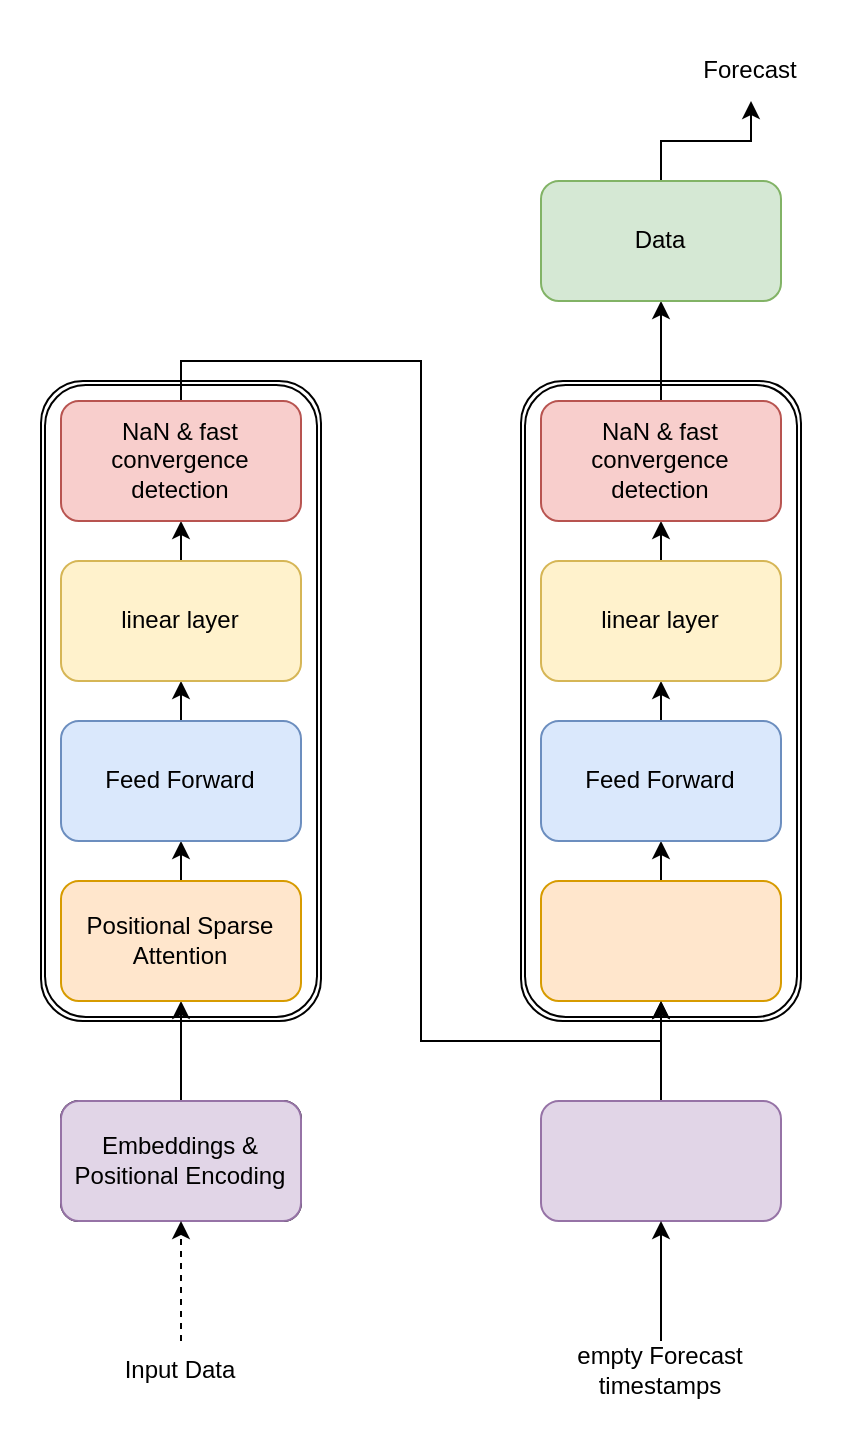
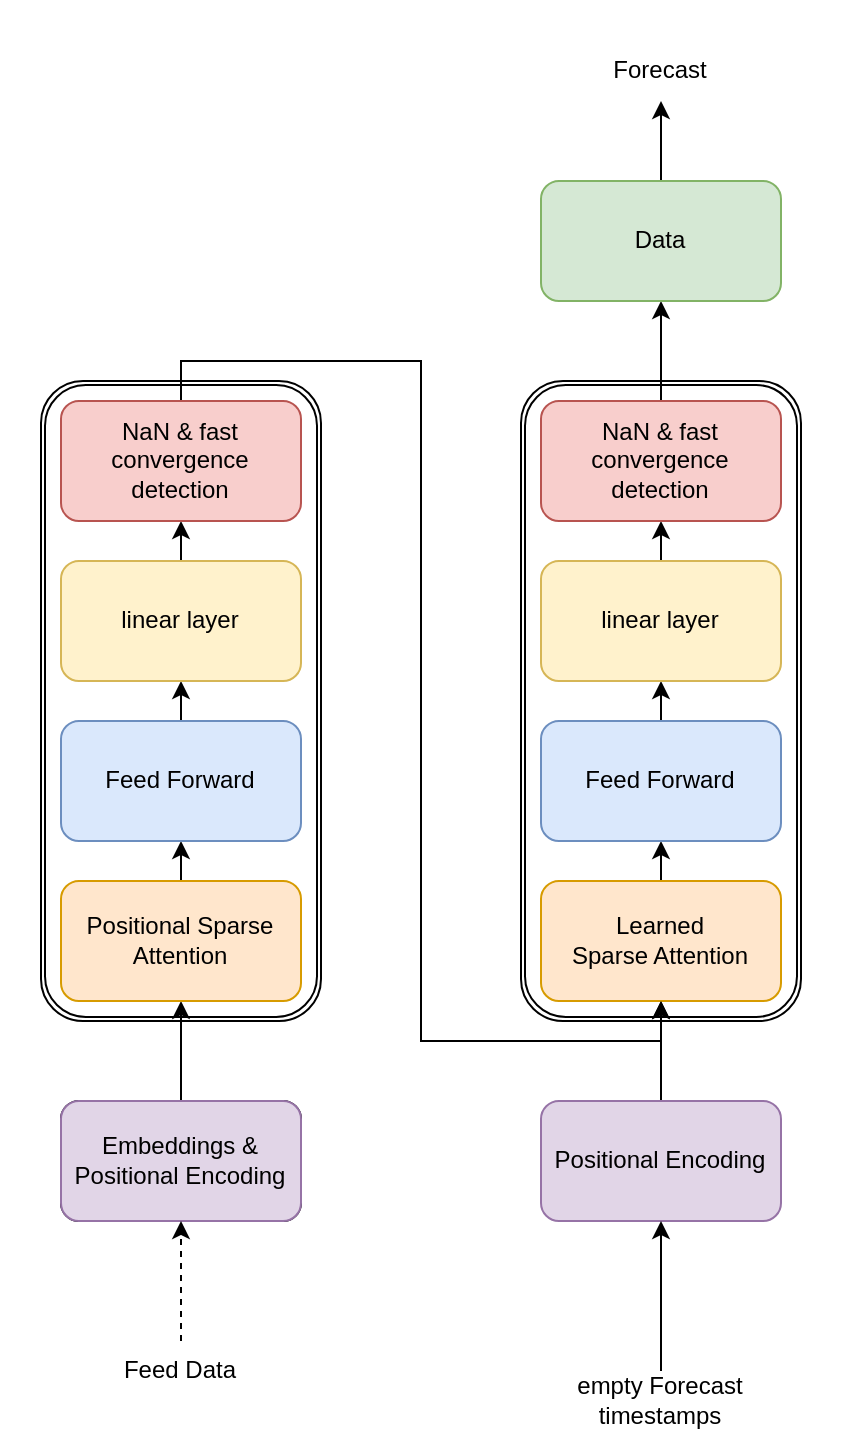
  <mxCell id="0" />
  <mxCell id="1" parent="0" />
  <mxCell id="2" value="" style="shape=ext;double=1;rounded=1;whiteSpace=wrap;html=1;" vertex="1" parent="1"><mxGeometry x="260" y="190" width="140" height="320" as="geometry" /></mxCell>
  <mxCell id="3" value="" style="shape=ext;double=1;rounded=1;whiteSpace=wrap;html=1;" vertex="1" parent="1"><mxGeometry x="20" y="190" width="140" height="320" as="geometry" /></mxCell>
  <mxCell id="4" value="" style="rounded=1;whiteSpace=wrap;html=1;" vertex="1" parent="1"><mxGeometry x="30" y="550" width="120" height="60" as="geometry" /></mxCell>
  <mxCell id="5" style="edgeStyle=orthogonalEdgeStyle;rounded=0;orthogonalLoop=1;jettySize=auto;html=1;exitX=0.5;exitY=0;exitDx=0;exitDy=0;entryX=0.5;entryY=1;entryDx=0;entryDy=0;" edge="1" parent="1" source="6" target="10"><mxGeometry relative="1" as="geometry" /></mxCell>
  <mxCell id="6" value="Embeddings &amp;amp; Positional Encoding" style="text;html=1;strokeColor=#9673a6;fillColor=#e1d5e7;align=center;verticalAlign=middle;whiteSpace=wrap;rounded=1;" vertex="1" parent="1"><mxGeometry x="30" y="550" width="120" height="60" as="geometry" /></mxCell>
  <mxCell id="7" style="edgeStyle=orthogonalEdgeStyle;rounded=0;orthogonalLoop=1;jettySize=auto;html=1;exitX=0.5;exitY=0;exitDx=0;exitDy=0;entryX=0.5;entryY=1;entryDx=0;entryDy=0;dashed=1;" edge="1" parent="1" source="8" target="6"><mxGeometry relative="1" as="geometry" /></mxCell>
- <mxCell id="8" value="Input Data" style="text;html=1;strokeColor=none;fillColor=none;align=center;verticalAlign=middle;whiteSpace=wrap;rounded=0;" vertex="1" parent="1"><mxGeometry x="60" y="670" width="60" height="30" as="geometry" /></mxCell>
+ <mxCell id="8" value="Feed Data" style="text;html=1;strokeColor=none;fillColor=none;align=center;verticalAlign=middle;whiteSpace=wrap;rounded=0;" vertex="1" parent="1"><mxGeometry x="60" y="670" width="60" height="30" as="geometry" /></mxCell>
  <mxCell id="9" style="edgeStyle=orthogonalEdgeStyle;rounded=0;orthogonalLoop=1;jettySize=auto;html=1;exitX=0.5;exitY=0;exitDx=0;exitDy=0;entryX=0.5;entryY=1;entryDx=0;entryDy=0;" edge="1" parent="1" source="10" target="12"><mxGeometry relative="1" as="geometry" /></mxCell>
  <mxCell id="10" value="" style="rounded=1;whiteSpace=wrap;html=1;fillColor=#ffe6cc;strokeColor=#d79b00;" vertex="1" parent="1"><mxGeometry x="30" y="440" width="120" height="60" as="geometry" /></mxCell>
  <mxCell id="11" style="edgeStyle=orthogonalEdgeStyle;rounded=0;orthogonalLoop=1;jettySize=auto;html=1;exitX=0.5;exitY=0;exitDx=0;exitDy=0;entryX=0.5;entryY=1;entryDx=0;entryDy=0;" edge="1" parent="1" source="12" target="14"><mxGeometry relative="1" as="geometry" /></mxCell>
  <mxCell id="12" value="" style="rounded=1;whiteSpace=wrap;html=1;fillColor=#dae8fc;strokeColor=#6c8ebf;" vertex="1" parent="1"><mxGeometry x="30" y="360" width="120" height="60" as="geometry" /></mxCell>
  <mxCell id="13" style="edgeStyle=orthogonalEdgeStyle;rounded=0;orthogonalLoop=1;jettySize=auto;html=1;exitX=0.5;exitY=0;exitDx=0;exitDy=0;entryX=0.5;entryY=1;entryDx=0;entryDy=0;" edge="1" parent="1" source="14" target="16"><mxGeometry relative="1" as="geometry" /></mxCell>
  <mxCell id="14" value="" style="rounded=1;whiteSpace=wrap;html=1;fillColor=#fff2cc;strokeColor=#d6b656;" vertex="1" parent="1"><mxGeometry x="30" y="280" width="120" height="60" as="geometry" /></mxCell>
  <mxCell id="15" style="edgeStyle=orthogonalEdgeStyle;rounded=0;orthogonalLoop=1;jettySize=auto;html=1;exitX=0.5;exitY=0;exitDx=0;exitDy=0;entryX=0.5;entryY=1;entryDx=0;entryDy=0;" edge="1" parent="1" source="16" target="22"><mxGeometry relative="1" as="geometry" /></mxCell>
  <mxCell id="16" value="" style="rounded=1;whiteSpace=wrap;html=1;fillColor=#f8cecc;strokeColor=#b85450;" vertex="1" parent="1"><mxGeometry x="30" y="200" width="120" height="60" as="geometry" /></mxCell>
  <mxCell id="17" value="Positional Sparse Attention" style="text;html=1;strokeColor=none;fillColor=none;align=center;verticalAlign=middle;whiteSpace=wrap;rounded=0;" vertex="1" parent="1"><mxGeometry x="40" y="455" width="100" height="30" as="geometry" /></mxCell>
  <mxCell id="18" value="Feed Forward" style="text;html=1;strokeColor=none;fillColor=none;align=center;verticalAlign=middle;whiteSpace=wrap;rounded=0;" vertex="1" parent="1"><mxGeometry x="40" y="375" width="100" height="30" as="geometry" /></mxCell>
  <mxCell id="19" value="linear layer" style="text;html=1;strokeColor=none;fillColor=none;align=center;verticalAlign=middle;whiteSpace=wrap;rounded=0;" vertex="1" parent="1"><mxGeometry x="40" y="295" width="100" height="30" as="geometry" /></mxCell>
  <mxCell id="20" value="NaN &amp;amp; fast convergence detection" style="text;html=1;strokeColor=none;fillColor=none;align=center;verticalAlign=middle;whiteSpace=wrap;rounded=0;" vertex="1" parent="1"><mxGeometry x="40" y="210" width="100" height="40" as="geometry" /></mxCell>
  <mxCell id="21" style="edgeStyle=orthogonalEdgeStyle;rounded=0;orthogonalLoop=1;jettySize=auto;html=1;exitX=0.5;exitY=0;exitDx=0;exitDy=0;entryX=0.5;entryY=1;entryDx=0;entryDy=0;" edge="1" parent="1" source="22" target="24"><mxGeometry relative="1" as="geometry" /></mxCell>
  <mxCell id="22" value="" style="rounded=1;whiteSpace=wrap;html=1;fillColor=#ffe6cc;strokeColor=#d79b00;" vertex="1" parent="1"><mxGeometry x="270" y="440" width="120" height="60" as="geometry" /></mxCell>
  <mxCell id="23" style="edgeStyle=orthogonalEdgeStyle;rounded=0;orthogonalLoop=1;jettySize=auto;html=1;exitX=0.5;exitY=0;exitDx=0;exitDy=0;entryX=0.5;entryY=1;entryDx=0;entryDy=0;" edge="1" parent="1" source="24" target="26"><mxGeometry relative="1" as="geometry" /></mxCell>
  <mxCell id="24" value="" style="rounded=1;whiteSpace=wrap;html=1;fillColor=#dae8fc;strokeColor=#6c8ebf;" vertex="1" parent="1"><mxGeometry x="270" y="360" width="120" height="60" as="geometry" /></mxCell>
  <mxCell id="25" style="edgeStyle=orthogonalEdgeStyle;rounded=0;orthogonalLoop=1;jettySize=auto;html=1;exitX=0.5;exitY=0;exitDx=0;exitDy=0;entryX=0.5;entryY=1;entryDx=0;entryDy=0;" edge="1" parent="1" source="26" target="28"><mxGeometry relative="1" as="geometry" /></mxCell>
  <mxCell id="26" value="" style="rounded=1;whiteSpace=wrap;html=1;fillColor=#fff2cc;strokeColor=#d6b656;" vertex="1" parent="1"><mxGeometry x="270" y="280" width="120" height="60" as="geometry" /></mxCell>
  <mxCell id="27" style="edgeStyle=orthogonalEdgeStyle;rounded=0;orthogonalLoop=1;jettySize=auto;html=1;exitX=0.5;exitY=0;exitDx=0;exitDy=0;entryX=0.5;entryY=1;entryDx=0;entryDy=0;" edge="1" parent="1" source="28" target="39"><mxGeometry relative="1" as="geometry" /></mxCell>
  <mxCell id="28" value="" style="rounded=1;whiteSpace=wrap;html=1;fillColor=#f8cecc;strokeColor=#b85450;" vertex="1" parent="1"><mxGeometry x="270" y="200" width="120" height="60" as="geometry" /></mxCell>
+ <mxCell id="29" value="&lt;div&gt;Learned&lt;/div&gt;&lt;div&gt;Sparse Attention&lt;/div&gt;" style="text;html=1;strokeColor=none;fillColor=none;align=center;verticalAlign=middle;whiteSpace=wrap;rounded=0;" vertex="1" parent="1"><mxGeometry x="280" y="455" width="100" height="30" as="geometry" /></mxCell>
  <mxCell id="30" value="Feed Forward" style="text;html=1;strokeColor=none;fillColor=none;align=center;verticalAlign=middle;whiteSpace=wrap;rounded=0;" vertex="1" parent="1"><mxGeometry x="280" y="375" width="100" height="30" as="geometry" /></mxCell>
  <mxCell id="31" value="linear layer" style="text;html=1;strokeColor=none;fillColor=none;align=center;verticalAlign=middle;whiteSpace=wrap;rounded=0;" vertex="1" parent="1"><mxGeometry x="280" y="295" width="100" height="30" as="geometry" /></mxCell>
  <mxCell id="32" value="NaN &amp;amp; fast convergence detection" style="text;html=1;strokeColor=none;fillColor=none;align=center;verticalAlign=middle;whiteSpace=wrap;rounded=0;" vertex="1" parent="1"><mxGeometry x="280" y="210" width="100" height="40" as="geometry" /></mxCell>
  <mxCell id="33" style="edgeStyle=orthogonalEdgeStyle;rounded=0;orthogonalLoop=1;jettySize=auto;html=1;exitX=0.5;exitY=0;exitDx=0;exitDy=0;entryX=0.5;entryY=1;entryDx=0;entryDy=0;" edge="1" parent="1" source="34" target="22"><mxGeometry relative="1" as="geometry" /></mxCell>
  <mxCell id="34" value="" style="rounded=1;whiteSpace=wrap;html=1;fillColor=#e1d5e7;strokeColor=#9673a6;" vertex="1" parent="1"><mxGeometry x="270" y="550" width="120" height="60" as="geometry" /></mxCell>
+ <mxCell id="35" value="Positional Encoding" style="text;html=1;strokeColor=none;fillColor=none;align=center;verticalAlign=middle;whiteSpace=wrap;rounded=0;" vertex="1" parent="1"><mxGeometry x="270" y="565" width="120" height="30" as="geometry" /></mxCell>
  <mxCell id="36" style="edgeStyle=orthogonalEdgeStyle;rounded=0;orthogonalLoop=1;jettySize=auto;html=1;exitX=0.5;exitY=0;exitDx=0;exitDy=0;entryX=0.5;entryY=1;entryDx=0;entryDy=0;" edge="1" parent="1" source="37" target="34"><mxGeometry relative="1" as="geometry" /></mxCell>
- <mxCell id="37" value="empty Forecast timestamps" style="text;html=1;strokeColor=none;fillColor=none;align=center;verticalAlign=middle;whiteSpace=wrap;rounded=0;" vertex="1" parent="1"><mxGeometry x="270" y="670" width="120" height="30" as="geometry" /></mxCell>
+ <mxCell id="37" value="empty Forecast timestamps" style="text;html=1;strokeColor=none;fillColor=none;align=center;verticalAlign=middle;whiteSpace=wrap;rounded=0;" vertex="1" parent="1"><mxGeometry x="270" y="685" width="120" height="30" as="geometry" /></mxCell>
  <mxCell id="38" style="edgeStyle=orthogonalEdgeStyle;rounded=0;orthogonalLoop=1;jettySize=auto;html=1;exitX=0.5;exitY=0;exitDx=0;exitDy=0;entryX=0.5;entryY=1;entryDx=0;entryDy=0;" edge="1" parent="1" source="39" target="41"><mxGeometry relative="1" as="geometry" /></mxCell>
  <mxCell id="39" value="" style="rounded=1;whiteSpace=wrap;html=1;fillColor=#d5e8d4;strokeColor=#82b366;" vertex="1" parent="1"><mxGeometry x="270" y="90" width="120" height="60" as="geometry" /></mxCell>
  <mxCell id="40" value="Data" style="text;html=1;strokeColor=none;fillColor=none;align=center;verticalAlign=middle;whiteSpace=wrap;rounded=0;" vertex="1" parent="1"><mxGeometry x="300" y="105" width="60" height="30" as="geometry" /></mxCell>
- <mxCell id="41" value="Forecast" style="text;html=1;strokeColor=none;fillColor=none;align=center;verticalAlign=middle;whiteSpace=wrap;rounded=0;" vertex="1" parent="1"><mxGeometry x="345" y="20" width="60" height="30" as="geometry" /></mxCell>
+ <mxCell id="41" value="Forecast" style="text;html=1;strokeColor=none;fillColor=none;align=center;verticalAlign=middle;whiteSpace=wrap;rounded=0;" vertex="1" parent="1"><mxGeometry x="300" y="20" width="60" height="30" as="geometry" /></mxCell>
